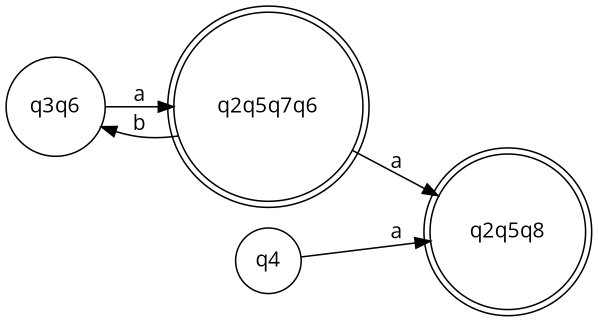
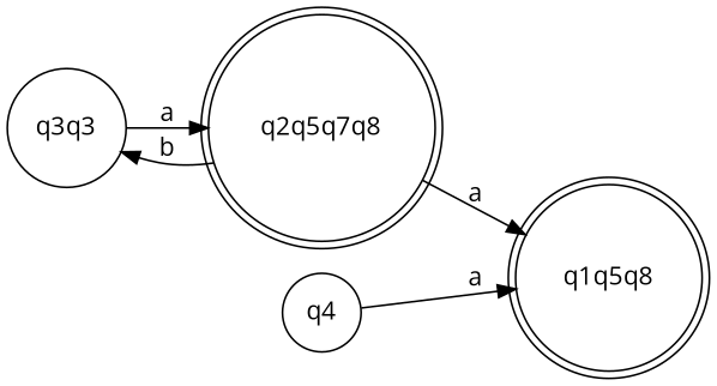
  digraph {
    fontname="Open Sans"
    rankdir=LR
    node [fontname="Open Sans" shape=circle]
    edge [fontname="Open Sans"]
-   q3q6
-   q2q5q7q8 [shape=doublecircle label=q2q5q7q6]
-   q2q5q8 [shape=doublecircle]
+   q3q6 [label=q3q3]
+   q2q5q7q8 [shape=doublecircle]
+   q2q5q8 [shape=doublecircle label=q1q5q8]
    n4 [label=q4]
    q3q6 -> q2q5q7q8 [label=a]
    q2q5q7q8 -> q3q6 [label=b]
    q2q5q7q8 -> q2q5q8 [label=a]
    n4 -> q2q5q8 [label=a]
  }
